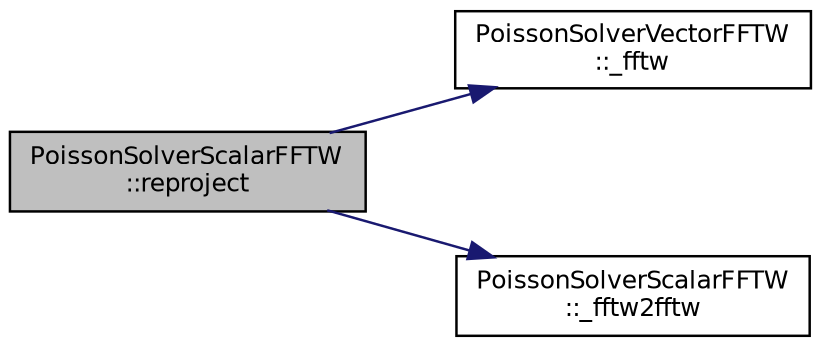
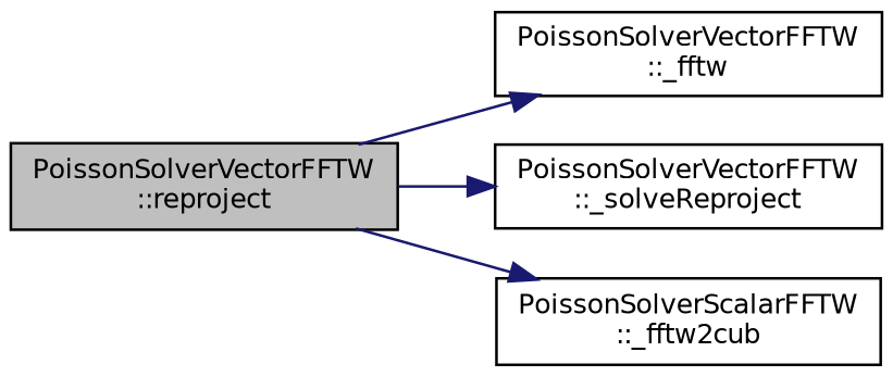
  digraph {
    rankdir=LR
    node [color=black fillcolor=white fontname=Helvetica fontsize=10 shape=record style=filled]
    edge [color=midnightblue fontname=Helvetica fontsize=10 labelfontname=Helvetica labelfontsize=10 style=solid]
-   n1 [fillcolor=grey75 fontcolor=black height=0.2 label="PoissonSolverScalarFFTW\l::reproject" width=0.4]
+   n1 [fillcolor=grey75 fontcolor=black height=0.2 label="PoissonSolverVectorFFTW\l::reproject" width=0.4]
    n2 [height=0.2 label="PoissonSolverVectorFFTW\l::_fftw" width=0.4]
-   n4 [height=0.2 label="PoissonSolverScalarFFTW\l::_fftw2fftw" width=0.4]
+   n3 [height=0.2 label="PoissonSolverVectorFFTW\l::_solveReproject" width=0.4]
+   n4 [height=0.2 label="PoissonSolverScalarFFTW\l::_fftw2cub" width=0.4]
    n1 -> n2
+   n1 -> n3
    n1 -> n4
  }
